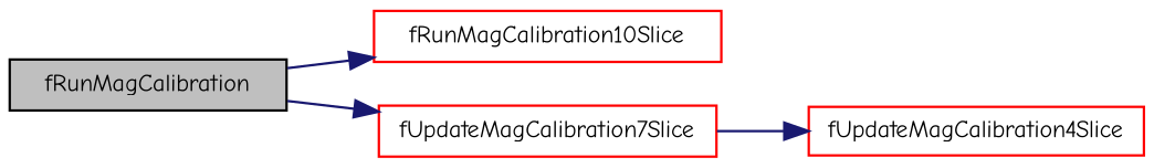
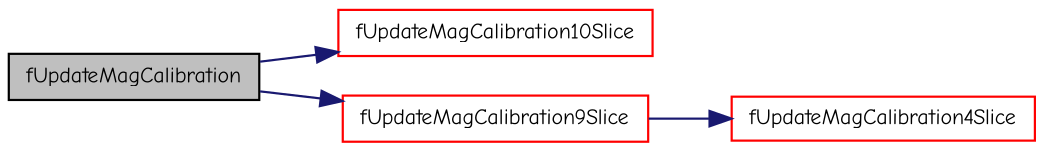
  digraph {
    fontname="Comic Neue"
    rankdir=LR
    node [color=red fillcolor=white fontname="Comic Neue" fontsize=10 shape=record style=filled]
    edge [color=midnightblue fontname="Comic Neue" fontsize=10 labelfontname=Helvetica labelfontsize=10 style=solid]
-   n1 [color=black fillcolor=grey75 fontcolor=black height=0.2 label=fRunMagCalibration width=0.4]
-   n2 [height=0.2 label=fRunMagCalibration10Slice width=0.4]
-   n3 [height=0.2 label=fUpdateMagCalibration7Slice width=0.4]
+   n1 [color=black fillcolor=grey75 fontcolor=black height=0.2 label=fUpdateMagCalibration width=0.4]
+   n2 [height=0.2 label=fUpdateMagCalibration10Slice width=0.4]
+   n3 [height=0.2 label=fUpdateMagCalibration9Slice width=0.4]
    n4 [height=0.2 label=fUpdateMagCalibration4Slice width=0.4]
    n1 -> n2
    n1 -> n3
    n3 -> n4
  }
